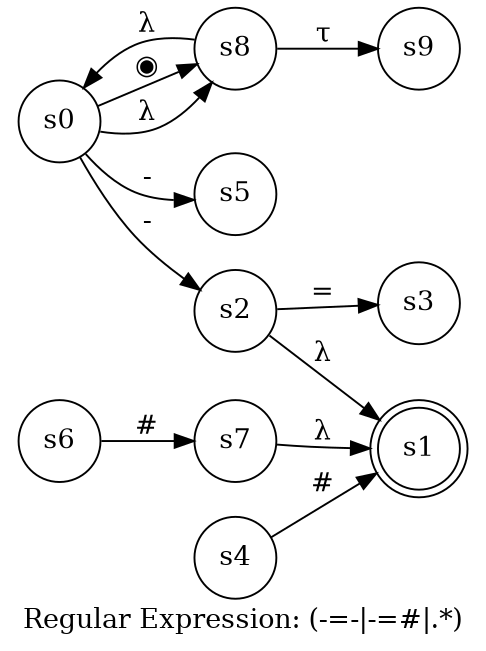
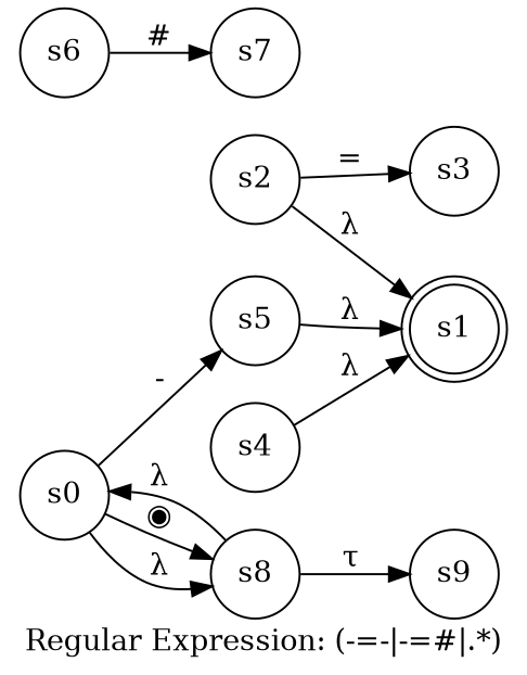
  digraph {
    label="Regular Expression: (-=-|-=#|.*)"
    rankdir=LR
    node [shape=circle]
    s1 [shape=doublecircle]
    s0
    s2
    s5
    s8
    s3
    s9
    s6
    s7
    s4
-   s0 -> s2 [label="-"]
    s0 -> s5 [label="-"]
    s0 -> s8 [label="◉"]
    s0 -> s8 [label="λ"]
    s2 -> s1 [label="λ"]
    s2 -> s3 [label="="]
    s8 -> s0 [label="λ"]
    s8 -> s9 [label="τ"]
    s6 -> s7 [label="#"]
-   s7 -> s1 [label="λ"]
-   s4 -> s1 [label="#"]
+   s5 -> s1 [label="λ"]
+   s4 -> s1 [label="λ"]
  }
